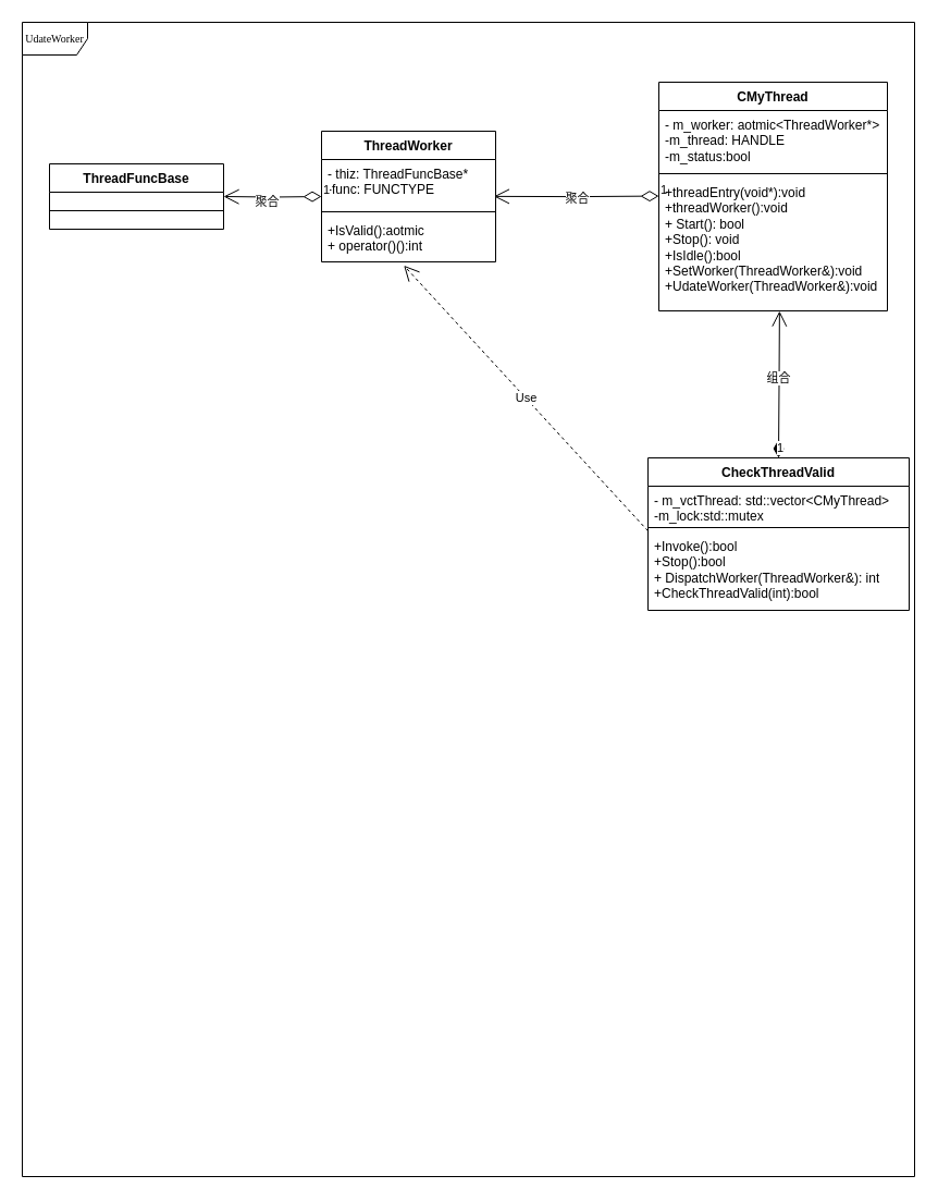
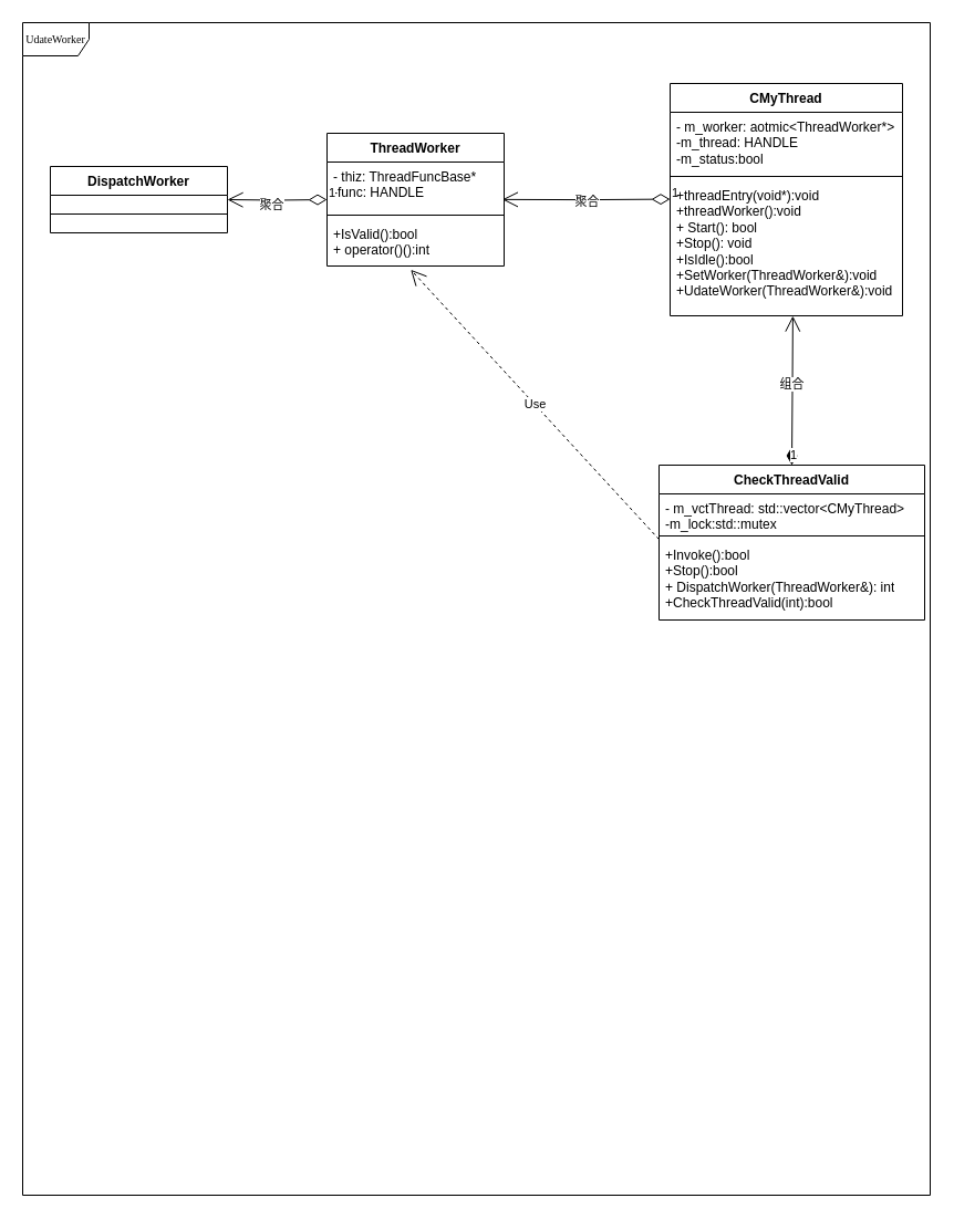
  <mxCell id="0" />
  <mxCell id="1" parent="0" />
  <mxCell id="2" value="UdateWorker" style="shape=umlFrame;whiteSpace=wrap;html=1;rounded=0;shadow=0;comic=0;labelBackgroundColor=none;strokeWidth=1;fontFamily=Verdana;fontSize=10;align=center;" parent="1" vertex="1"><mxGeometry x="20" y="20" width="820" height="1060" as="geometry" /></mxCell>
- <mxCell id="3" value="ThreadFuncBase" style="swimlane;fontStyle=1;align=center;verticalAlign=top;childLayout=stackLayout;horizontal=1;startSize=26;horizontalStack=0;resizeParent=1;resizeParentMax=0;resizeLast=0;collapsible=1;marginBottom=0;whiteSpace=wrap;html=1;" vertex="1" parent="1"><mxGeometry x="45" y="150" width="160" height="60" as="geometry" /></mxCell>
+ <mxCell id="3" value="DispatchWorker" style="swimlane;fontStyle=1;align=center;verticalAlign=top;childLayout=stackLayout;horizontal=1;startSize=26;horizontalStack=0;resizeParent=1;resizeParentMax=0;resizeLast=0;collapsible=1;marginBottom=0;whiteSpace=wrap;html=1;" vertex="1" parent="1"><mxGeometry x="45" y="150" width="160" height="60" as="geometry" /></mxCell>
  <mxCell id="4" value="" style="line;strokeWidth=1;fillColor=none;align=left;verticalAlign=middle;spacingTop=-1;spacingLeft=3;spacingRight=3;rotatable=0;labelPosition=right;points=[];portConstraint=eastwest;strokeColor=inherit;" vertex="1" parent="3"><mxGeometry y="26" width="160" height="34" as="geometry" /></mxCell>
  <mxCell id="5" value="CMyThread" style="swimlane;fontStyle=1;align=center;verticalAlign=top;childLayout=stackLayout;horizontal=1;startSize=26;horizontalStack=0;resizeParent=1;resizeParentMax=0;resizeLast=0;collapsible=1;marginBottom=0;whiteSpace=wrap;html=1;" vertex="1" parent="1"><mxGeometry x="605" y="75" width="210" height="210" as="geometry" /></mxCell>
  <mxCell id="6" value="- m_worker: aotmic&amp;lt;ThreadWorker*&amp;gt;&lt;div&gt;-m_thread: HANDLE&lt;/div&gt;&lt;div&gt;-m_status:bool&lt;/div&gt;" style="text;strokeColor=none;fillColor=none;align=left;verticalAlign=top;spacingLeft=4;spacingRight=4;overflow=hidden;rotatable=0;points=[[0,0.5],[1,0.5]];portConstraint=eastwest;whiteSpace=wrap;html=1;" vertex="1" parent="5"><mxGeometry y="26" width="210" height="54" as="geometry" /></mxCell>
  <mxCell id="7" value="" style="line;strokeWidth=1;fillColor=none;align=left;verticalAlign=middle;spacingTop=-1;spacingLeft=3;spacingRight=3;rotatable=0;labelPosition=right;points=[];portConstraint=eastwest;strokeColor=inherit;" vertex="1" parent="5"><mxGeometry y="80" width="210" height="8" as="geometry" /></mxCell>
  <mxCell id="8" value="1" style="endArrow=open;html=1;endSize=12;startArrow=diamondThin;startSize=14;startFill=0;edgeStyle=orthogonalEdgeStyle;align=left;verticalAlign=bottom;rounded=0;entryX=0.99;entryY=0.77;entryDx=0;entryDy=0;entryPerimeter=0;" edge="1" parent="5" target="12"><mxGeometry x="-1" y="3" relative="1" as="geometry"><mxPoint y="104.57" as="sourcePoint" /><mxPoint x="160" y="104.57" as="targetPoint" /></mxGeometry></mxCell>
  <mxCell id="9" value="聚合" style="edgeLabel;html=1;align=center;verticalAlign=middle;resizable=0;points=[];" vertex="1" connectable="0" parent="8"><mxGeometry x="0.006" y="2" relative="1" as="geometry"><mxPoint as="offset" /></mxGeometry></mxCell>
  <mxCell id="10" value="&lt;div&gt;+threadEntry(void*):void&lt;/div&gt;&lt;div&gt;+threadWorker():void&lt;/div&gt;+ Start(): bool&lt;div&gt;+Stop(): void&lt;/div&gt;&lt;div&gt;+IsIdle():bool&lt;/div&gt;&lt;div&gt;+SetWorker(ThreadWorker&amp;amp;):void&lt;/div&gt;&lt;div&gt;+UdateWorker(ThreadWorker&amp;amp;):void&lt;/div&gt;" style="text;strokeColor=none;fillColor=none;align=left;verticalAlign=top;spacingLeft=4;spacingRight=4;overflow=hidden;rotatable=0;points=[[0,0.5],[1,0.5]];portConstraint=eastwest;whiteSpace=wrap;html=1;" vertex="1" parent="5"><mxGeometry y="88" width="210" height="122" as="geometry" /></mxCell>
  <mxCell id="11" value="ThreadWorker" style="swimlane;fontStyle=1;align=center;verticalAlign=top;childLayout=stackLayout;horizontal=1;startSize=26;horizontalStack=0;resizeParent=1;resizeParentMax=0;resizeLast=0;collapsible=1;marginBottom=0;whiteSpace=wrap;html=1;" vertex="1" parent="1"><mxGeometry x="295" y="120" width="160" height="120" as="geometry" /></mxCell>
- <mxCell id="12" value="- thiz: ThreadFuncBase*&lt;div&gt;-func:&amp;nbsp;FUNCTYPE&lt;/div&gt;" style="text;strokeColor=none;fillColor=none;align=left;verticalAlign=top;spacingLeft=4;spacingRight=4;overflow=hidden;rotatable=0;points=[[0,0.5],[1,0.5]];portConstraint=eastwest;whiteSpace=wrap;html=1;" vertex="1" parent="11"><mxGeometry y="26" width="160" height="44" as="geometry" /></mxCell>
+ <mxCell id="12" value="- thiz: ThreadFuncBase*&lt;div&gt;-func:&amp;nbsp;HANDLE&lt;/div&gt;" style="text;strokeColor=none;fillColor=none;align=left;verticalAlign=top;spacingLeft=4;spacingRight=4;overflow=hidden;rotatable=0;points=[[0,0.5],[1,0.5]];portConstraint=eastwest;whiteSpace=wrap;html=1;" vertex="1" parent="11"><mxGeometry y="26" width="160" height="44" as="geometry" /></mxCell>
  <mxCell id="13" value="1" style="endArrow=open;html=1;endSize=12;startArrow=diamondThin;startSize=14;startFill=0;edgeStyle=orthogonalEdgeStyle;align=left;verticalAlign=bottom;rounded=0;entryX=1;entryY=0.5;entryDx=0;entryDy=0;" edge="1" parent="11" target="3"><mxGeometry x="-1" y="3" relative="1" as="geometry"><mxPoint y="60" as="sourcePoint" /><mxPoint x="160" y="60" as="targetPoint" /></mxGeometry></mxCell>
  <mxCell id="14" value="聚合" style="edgeLabel;html=1;align=center;verticalAlign=middle;resizable=0;points=[];" vertex="1" connectable="0" parent="13"><mxGeometry x="0.123" y="4" relative="1" as="geometry"><mxPoint as="offset" /></mxGeometry></mxCell>
  <mxCell id="15" value="" style="line;strokeWidth=1;fillColor=none;align=left;verticalAlign=middle;spacingTop=-1;spacingLeft=3;spacingRight=3;rotatable=0;labelPosition=right;points=[];portConstraint=eastwest;strokeColor=inherit;" vertex="1" parent="11"><mxGeometry y="70" width="160" height="8" as="geometry" /></mxCell>
- <mxCell id="16" value="&lt;div&gt;+IsValid():aotmic&amp;nbsp;&lt;/div&gt;+ operator()():int" style="text;strokeColor=none;fillColor=none;align=left;verticalAlign=top;spacingLeft=4;spacingRight=4;overflow=hidden;rotatable=0;points=[[0,0.5],[1,0.5]];portConstraint=eastwest;whiteSpace=wrap;html=1;" vertex="1" parent="11"><mxGeometry y="78" width="160" height="42" as="geometry" /></mxCell>
+ <mxCell id="16" value="&lt;div&gt;+IsValid():bool&amp;nbsp;&lt;/div&gt;+ operator()():int" style="text;strokeColor=none;fillColor=none;align=left;verticalAlign=top;spacingLeft=4;spacingRight=4;overflow=hidden;rotatable=0;points=[[0,0.5],[1,0.5]];portConstraint=eastwest;whiteSpace=wrap;html=1;" vertex="1" parent="11"><mxGeometry y="78" width="160" height="42" as="geometry" /></mxCell>
  <mxCell id="17" value="CheckThreadValid" style="swimlane;fontStyle=1;align=center;verticalAlign=top;childLayout=stackLayout;horizontal=1;startSize=26;horizontalStack=0;resizeParent=1;resizeParentMax=0;resizeLast=0;collapsible=1;marginBottom=0;whiteSpace=wrap;html=1;" vertex="1" parent="1"><mxGeometry x="595" y="420" width="240" height="140" as="geometry" /></mxCell>
  <mxCell id="18" value="- m_vctThread: std::vector&amp;lt;CMyThread&amp;gt;&lt;div&gt;-m_lock:std::mutex&lt;/div&gt;" style="text;strokeColor=none;fillColor=none;align=left;verticalAlign=top;spacingLeft=4;spacingRight=4;overflow=hidden;rotatable=0;points=[[0,0.5],[1,0.5]];portConstraint=eastwest;whiteSpace=wrap;html=1;" vertex="1" parent="17"><mxGeometry y="26" width="240" height="34" as="geometry" /></mxCell>
  <mxCell id="19" value="" style="line;strokeWidth=1;fillColor=none;align=left;verticalAlign=middle;spacingTop=-1;spacingLeft=3;spacingRight=3;rotatable=0;labelPosition=right;points=[];portConstraint=eastwest;strokeColor=inherit;" vertex="1" parent="17"><mxGeometry y="60" width="240" height="8" as="geometry" /></mxCell>
  <mxCell id="20" value="Use" style="endArrow=open;endSize=12;dashed=1;html=1;rounded=0;entryX=0.473;entryY=1.08;entryDx=0;entryDy=0;entryPerimeter=0;" edge="1" parent="17" target="16"><mxGeometry width="160" relative="1" as="geometry"><mxPoint y="67.13" as="sourcePoint" /><mxPoint x="160" y="67.13" as="targetPoint" /></mxGeometry></mxCell>
  <mxCell id="21" value="&lt;div&gt;+Invoke():bool&lt;/div&gt;&lt;div&gt;+Stop():bool&lt;/div&gt;+ DispatchWorker(ThreadWorker&amp;amp;): int&lt;div&gt;+CheckThreadValid(int):bool&lt;/div&gt;" style="text;strokeColor=none;fillColor=none;align=left;verticalAlign=top;spacingLeft=4;spacingRight=4;overflow=hidden;rotatable=0;points=[[0,0.5],[1,0.5]];portConstraint=eastwest;whiteSpace=wrap;html=1;" vertex="1" parent="17"><mxGeometry y="68" width="240" height="72" as="geometry" /></mxCell>
  <mxCell id="22" value="1" style="endArrow=open;html=1;endSize=12;startArrow=diamondThin;startSize=14;startFill=1;edgeStyle=orthogonalEdgeStyle;align=left;verticalAlign=bottom;rounded=0;entryX=0.528;entryY=1.001;entryDx=0;entryDy=0;entryPerimeter=0;" edge="1" parent="1" target="10"><mxGeometry x="-1" y="3" relative="1" as="geometry"><mxPoint x="715" y="420" as="sourcePoint" /><mxPoint x="875" y="420" as="targetPoint" /></mxGeometry></mxCell>
  <mxCell id="23" value="组合" style="edgeLabel;html=1;align=center;verticalAlign=middle;resizable=0;points=[];" vertex="1" connectable="0" parent="22"><mxGeometry x="0.089" y="1" relative="1" as="geometry"><mxPoint as="offset" /></mxGeometry></mxCell>
